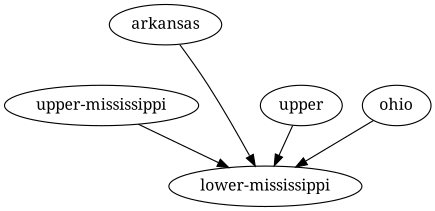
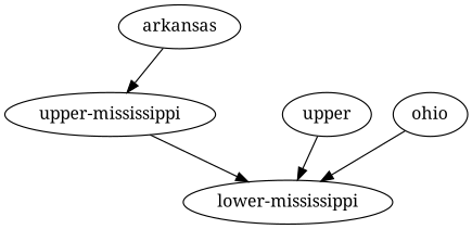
  digraph {
    fontname="Noto Serif"
    node [fontname="Noto Serif"]
    edge [fontname="Noto Serif"]
    "upper-mississippi"
    "lower-mississippi"
    arkansas
    n4 [label=upper]
    ohio
    "upper-mississippi" -> "lower-mississippi"
-   arkansas -> "lower-mississippi"
+   arkansas -> "upper-mississippi"
    n4 -> "lower-mississippi"
    ohio -> "lower-mississippi"
  }
